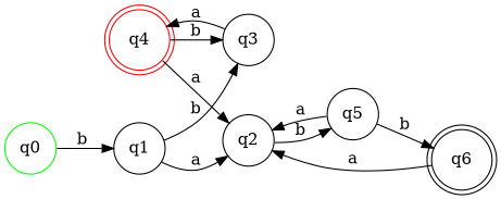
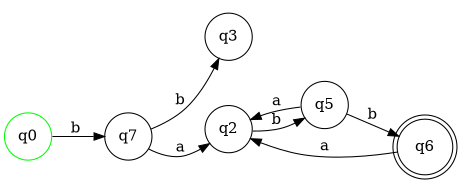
  digraph {
    rankdir=LR
    node [shape=circle]
-   q4 [color=red shape=doublecircle]
    q2
    q3
    q5
    q6 [color=black shape=doublecircle]
    q0 [color=green]
-   q1
-   q4 -> q2 [label=a]
-   q4 -> q3 [label=b]
+   q1 [label=q7]
    q2 -> q5 [label=b]
-   q3 -> q4 [label=a]
    q5 -> q2 [label=a]
    q5 -> q6 [label=b]
    q6 -> q2 [label=a]
    q0 -> q1 [label=b]
    q1 -> q2 [label=a]
    q1 -> q3 [label=b]
  }
